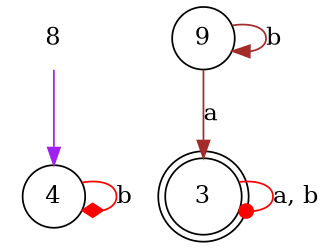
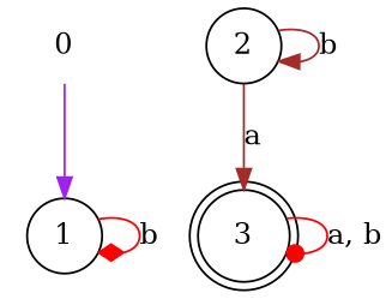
  digraph {
    rankdir=TB
    node [shape=circle]
    edge [arrowhead=normal color=red]
-   0 [shape=none label=8]
-   n2 [label=4]
-   n3 [label=9]
+   0 [shape=none]
+   n2 [label=1]
+   n3 [label=2]
    n4 [label=3 shape=doublecircle]
    0 -> n2 [color=purple]
    n2 -> n2 [arrowhead=diamond label=b]
    n3 -> n3 [color=brown label=b]
    n3 -> n4 [color=brown label=a]
    n4 -> n4 [arrowhead=dot label="a, b"]
  }
